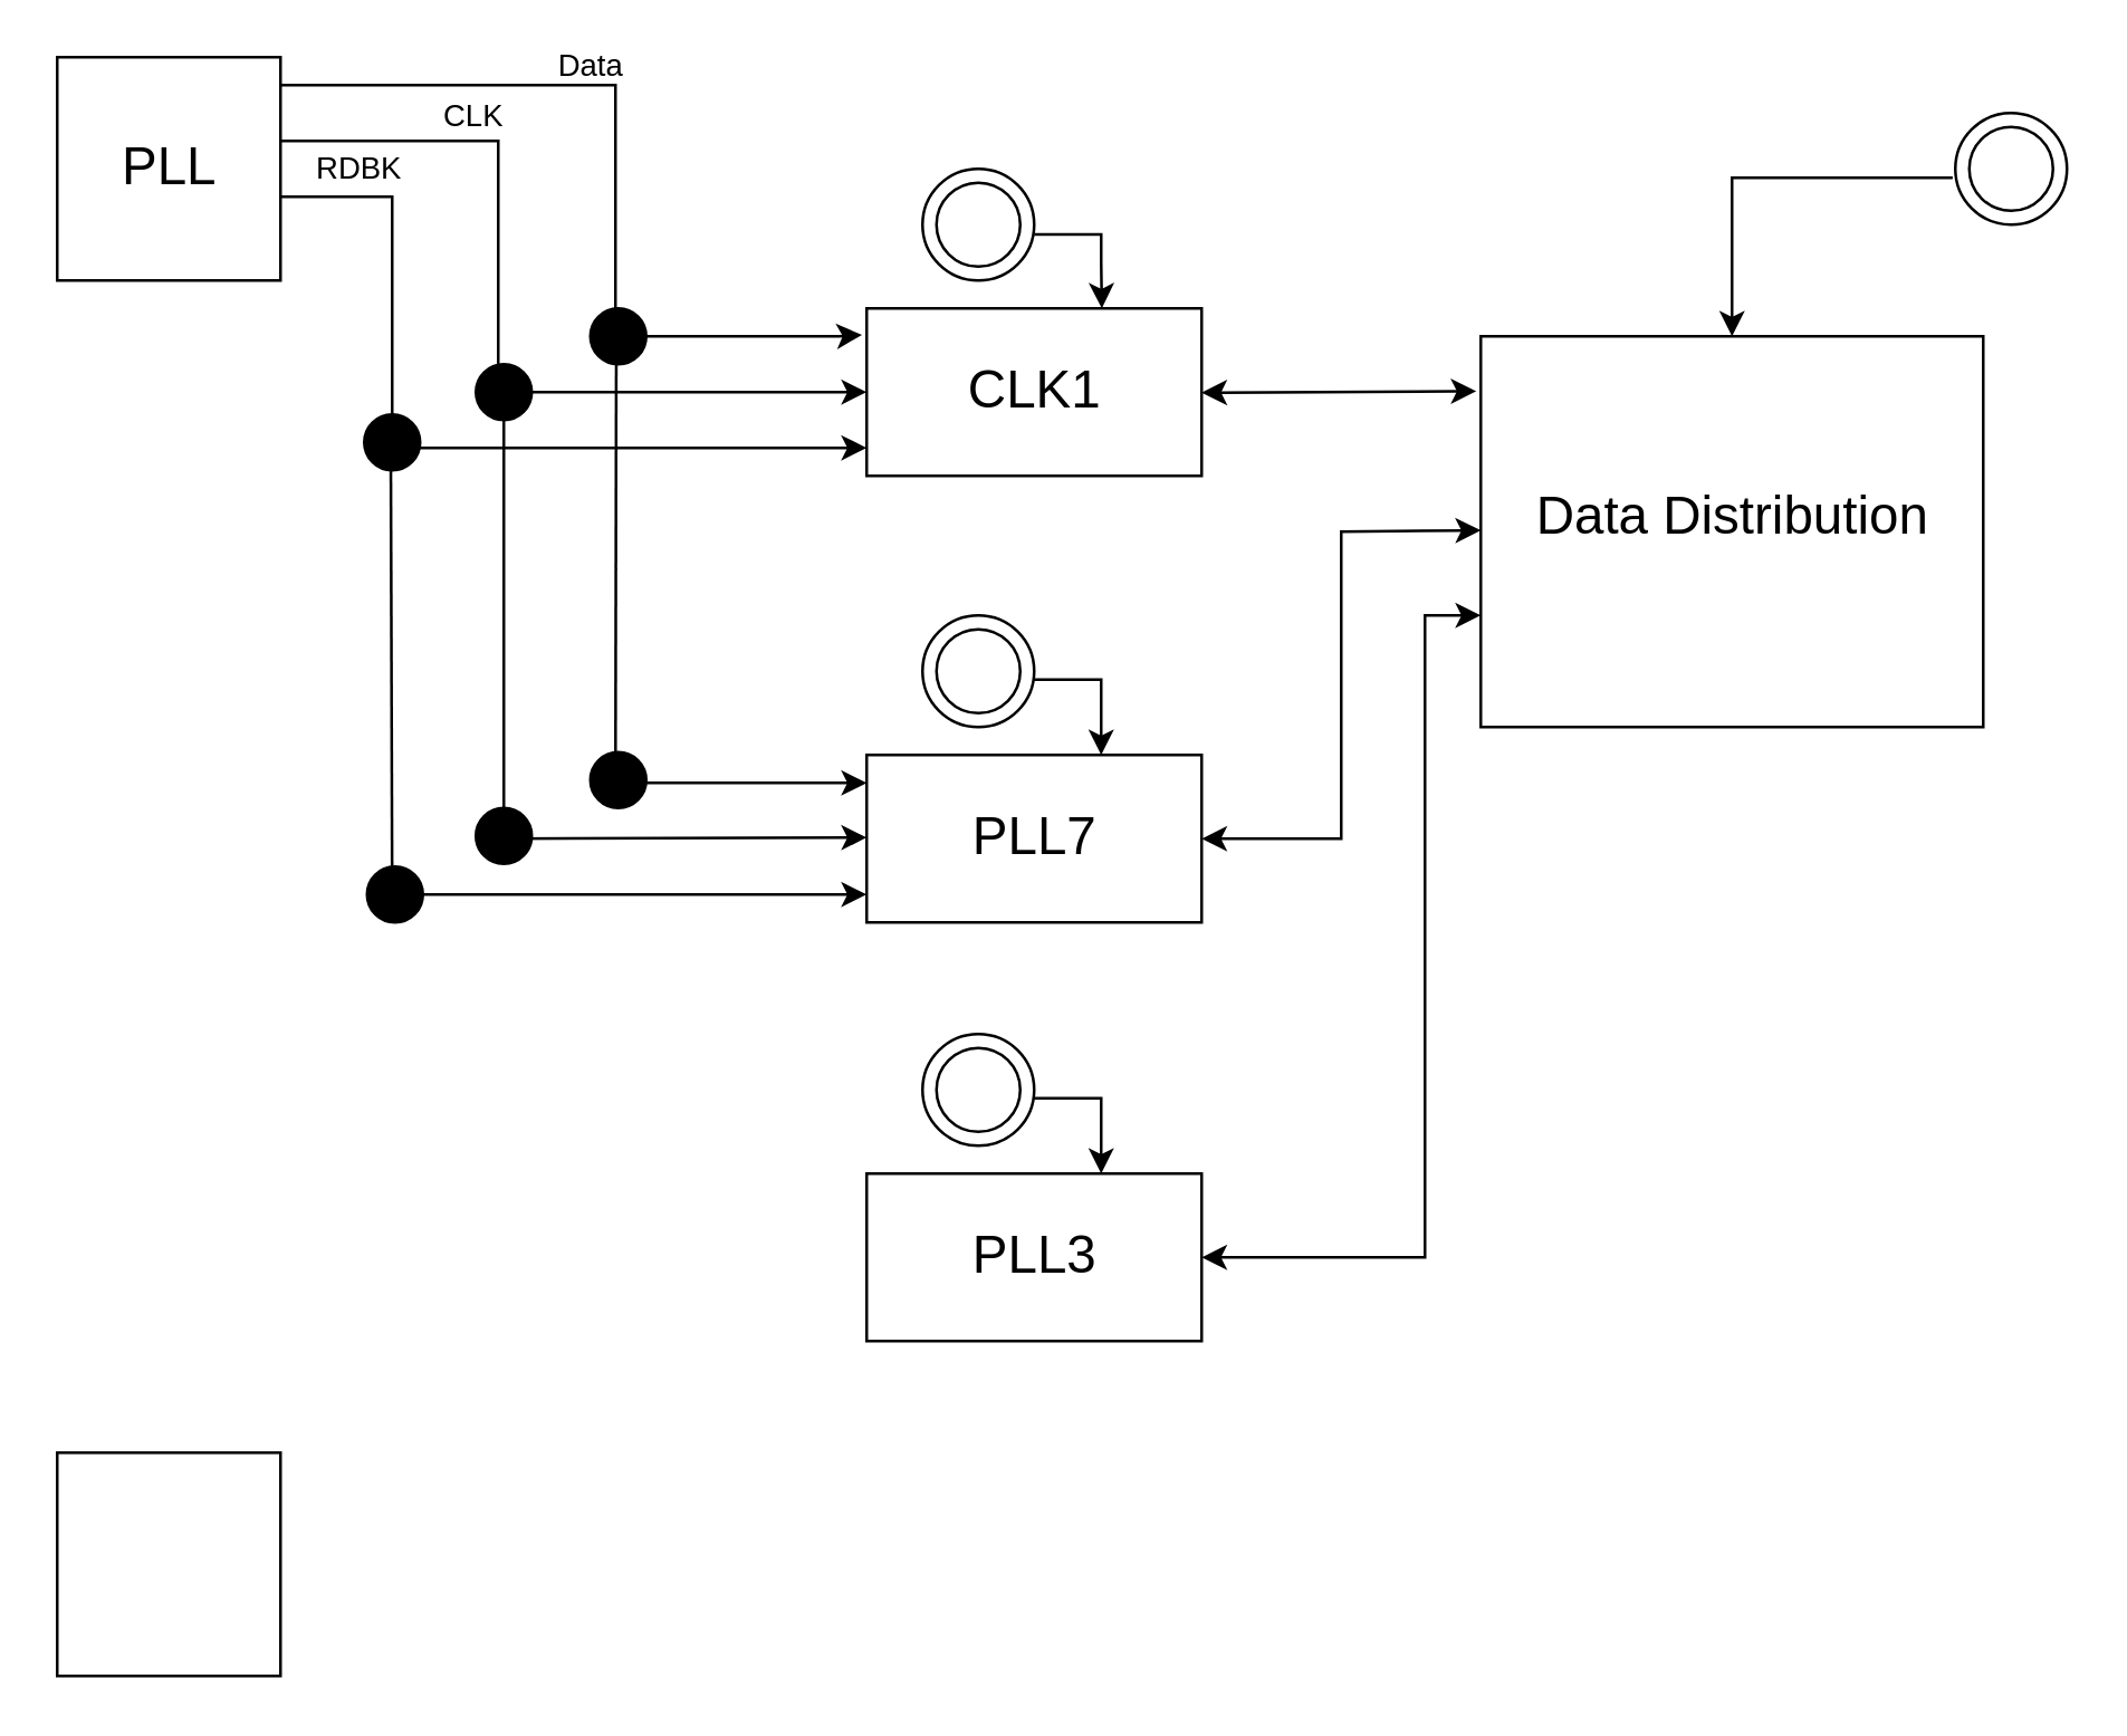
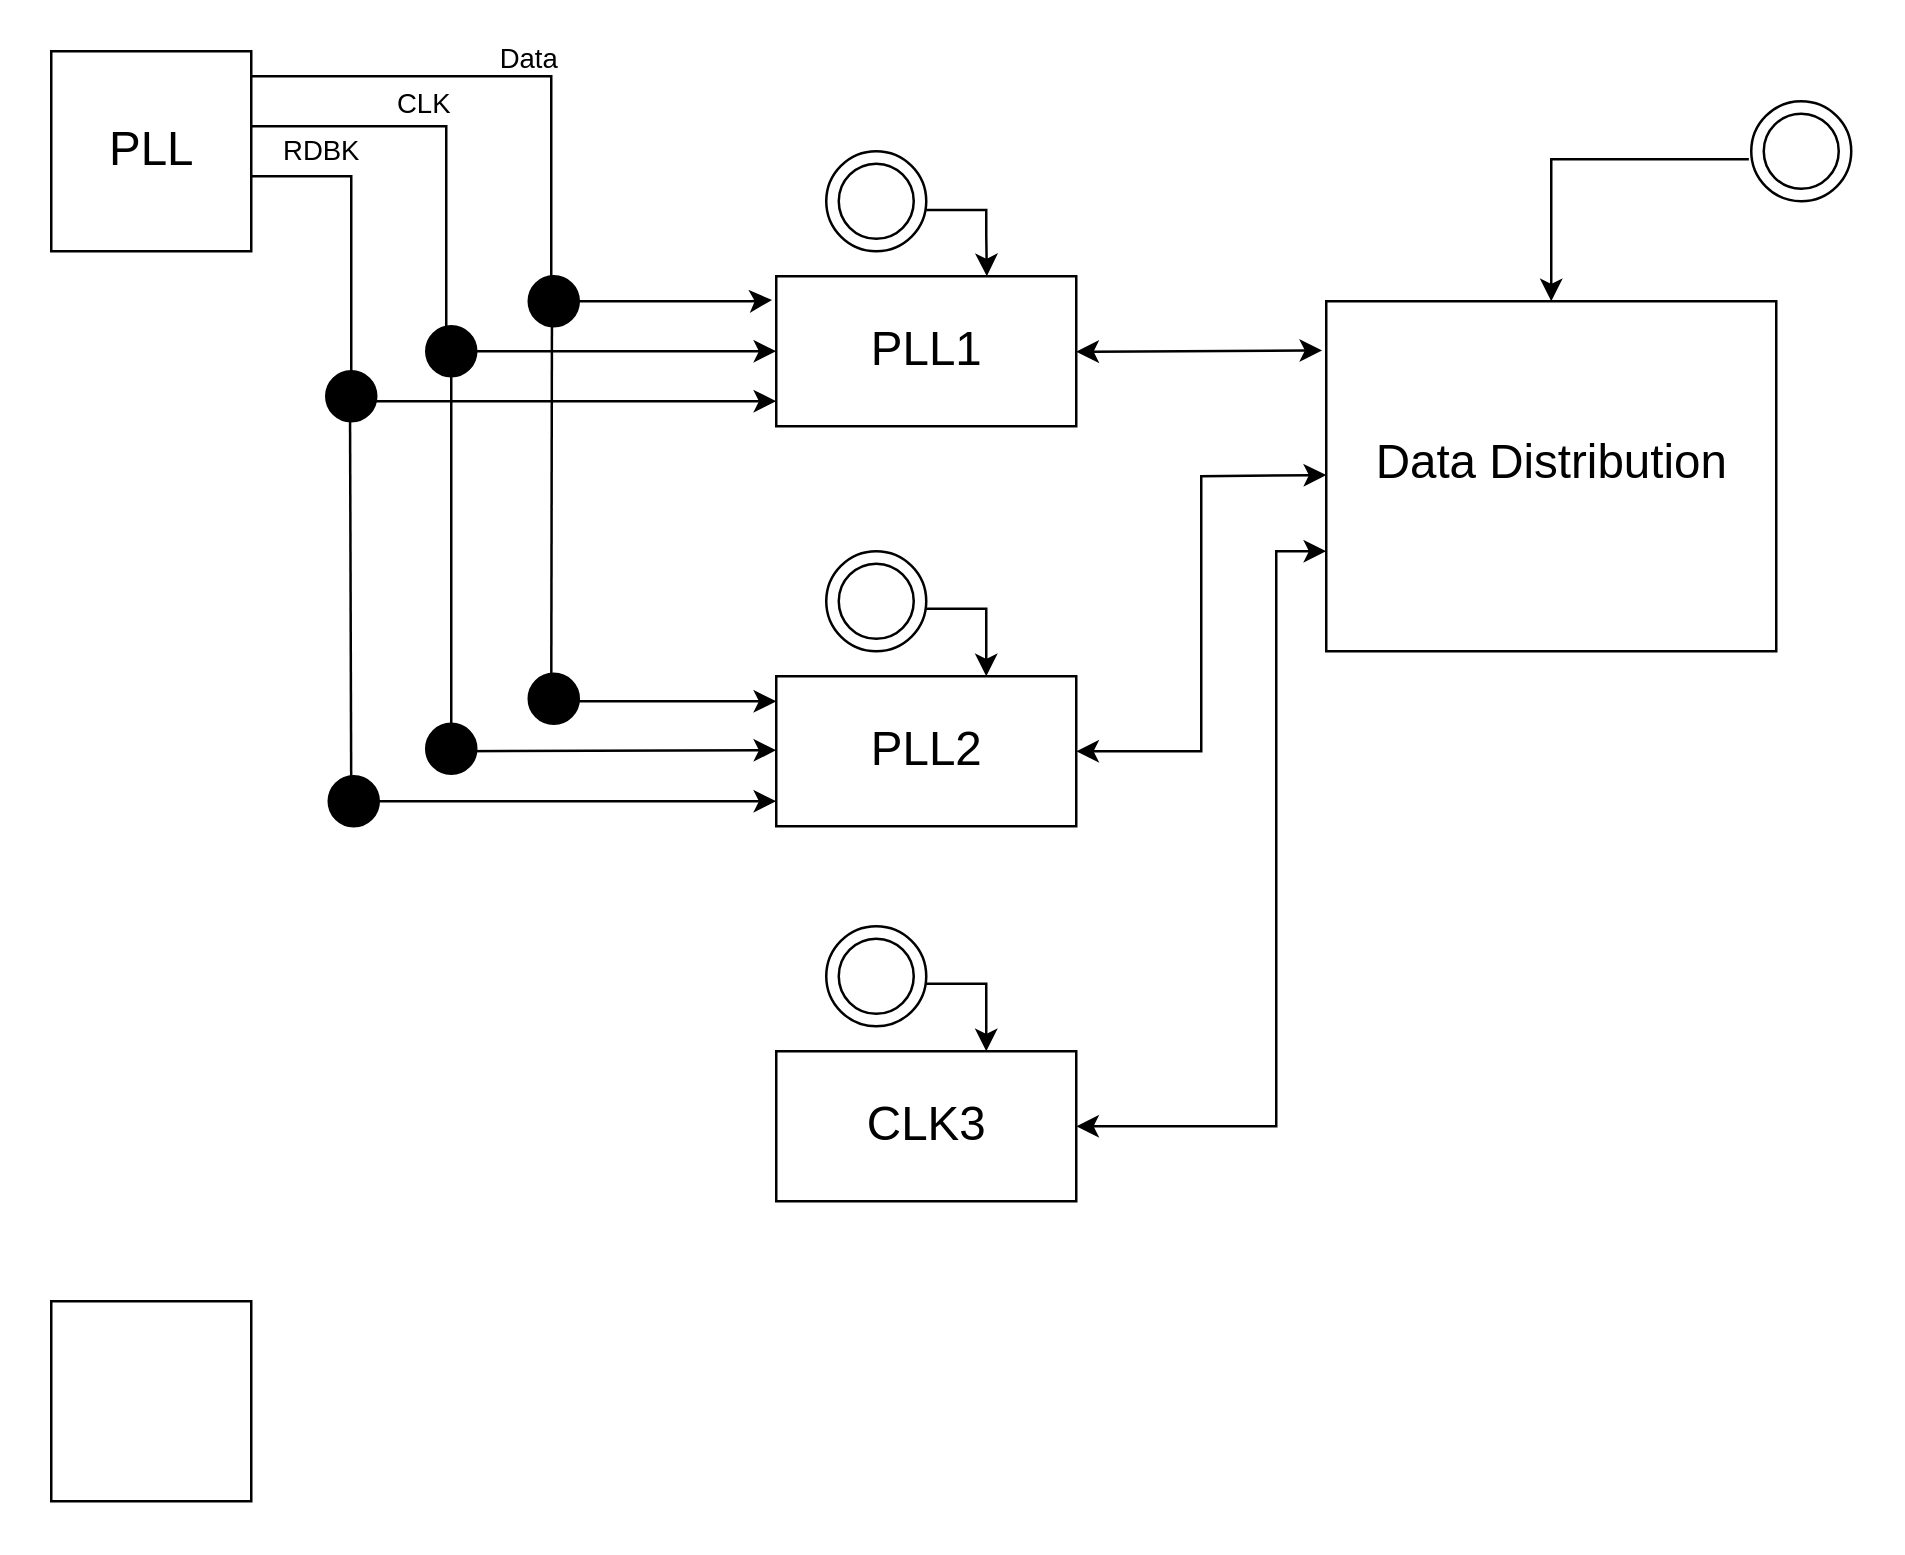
  <mxCell id="0" />
  <mxCell id="1" parent="0" />
  <mxCell id="2" value="" style="edgeStyle=orthogonalEdgeStyle;rounded=0;orthogonalLoop=1;jettySize=auto;html=1;exitX=-0.024;exitY=0.58;exitDx=0;exitDy=0;exitPerimeter=0;" parent="1" source="3" target="4" edge="1"><mxGeometry relative="1" as="geometry"><Array as="points"><mxPoint x="620" y="63" /></Array></mxGeometry></mxCell>
  <mxCell id="3" value="" style="ellipse;whiteSpace=wrap;html=1;aspect=fixed;" parent="1" vertex="1"><mxGeometry x="700" y="40" width="40" height="40" as="geometry" /></mxCell>
  <mxCell id="4" value="" style="rounded=0;whiteSpace=wrap;html=1;" parent="1" vertex="1"><mxGeometry x="530" y="120" width="180" height="140" as="geometry" /></mxCell>
  <mxCell id="5" value="" style="rounded=0;whiteSpace=wrap;html=1;" parent="1" vertex="1"><mxGeometry x="310" y="110" width="120" height="60" as="geometry" /></mxCell>
  <mxCell id="6" value="" style="rounded=0;whiteSpace=wrap;html=1;" parent="1" vertex="1"><mxGeometry x="310" y="270" width="120" height="60" as="geometry" /></mxCell>
  <mxCell id="7" value="" style="rounded=0;whiteSpace=wrap;html=1;" parent="1" vertex="1"><mxGeometry x="310" y="420" width="120" height="60" as="geometry" /></mxCell>
  <mxCell id="8" value="" style="ellipse;whiteSpace=wrap;html=1;aspect=fixed;" parent="1" vertex="1"><mxGeometry x="330" y="60" width="40" height="40" as="geometry" /></mxCell>
  <mxCell id="9" value="" style="ellipse;whiteSpace=wrap;html=1;aspect=fixed;" parent="1" vertex="1"><mxGeometry x="330" y="220" width="40" height="40" as="geometry" /></mxCell>
  <mxCell id="10" value="" style="ellipse;whiteSpace=wrap;html=1;aspect=fixed;" parent="1" vertex="1"><mxGeometry x="330" y="370" width="40" height="40" as="geometry" /></mxCell>
  <mxCell id="11" value="" style="ellipse;whiteSpace=wrap;html=1;aspect=fixed;" parent="1" vertex="1"><mxGeometry x="335" y="65" width="30" height="30" as="geometry" /></mxCell>
  <mxCell id="12" value="" style="ellipse;whiteSpace=wrap;html=1;aspect=fixed;" parent="1" vertex="1"><mxGeometry x="335" y="225" width="30" height="30" as="geometry" /></mxCell>
  <mxCell id="13" value="" style="ellipse;whiteSpace=wrap;html=1;aspect=fixed;" parent="1" vertex="1"><mxGeometry x="335" y="375" width="30" height="30" as="geometry" /></mxCell>
  <mxCell id="14" value="" style="ellipse;whiteSpace=wrap;html=1;aspect=fixed;" parent="1" vertex="1"><mxGeometry x="705" y="45" width="30" height="30" as="geometry" /></mxCell>
  <mxCell id="15" style="edgeStyle=orthogonalEdgeStyle;rounded=0;orthogonalLoop=1;jettySize=auto;html=1;entryX=0.702;entryY=-0.058;entryDx=0;entryDy=0;entryPerimeter=0;" parent="1" edge="1"><mxGeometry relative="1" as="geometry"><mxPoint x="370" y="83.48" as="sourcePoint" /><mxPoint x="394.24" y="110" as="targetPoint" /><Array as="points"><mxPoint x="394" y="83.48" /><mxPoint x="394" y="93.48" /></Array></mxGeometry></mxCell>
  <mxCell id="16" style="edgeStyle=orthogonalEdgeStyle;rounded=0;orthogonalLoop=1;jettySize=auto;html=1;entryX=0.702;entryY=-0.058;entryDx=0;entryDy=0;entryPerimeter=0;" parent="1" edge="1"><mxGeometry relative="1" as="geometry"><mxPoint x="370" y="243" as="sourcePoint" /><mxPoint x="394" y="270" as="targetPoint" /><Array as="points"><mxPoint x="394" y="243" /><mxPoint x="394" y="253" /></Array></mxGeometry></mxCell>
  <mxCell id="17" style="edgeStyle=orthogonalEdgeStyle;rounded=0;orthogonalLoop=1;jettySize=auto;html=1;entryX=0.702;entryY=-0.058;entryDx=0;entryDy=0;entryPerimeter=0;" parent="1" edge="1"><mxGeometry relative="1" as="geometry"><mxPoint x="370" y="393" as="sourcePoint" /><mxPoint x="394" y="420" as="targetPoint" /><Array as="points"><mxPoint x="394" y="393" /><mxPoint x="394" y="403" /></Array></mxGeometry></mxCell>
  <mxCell id="18" value="" style="endArrow=classic;startArrow=classic;html=1;rounded=0;entryX=-0.009;entryY=0.282;entryDx=0;entryDy=0;entryPerimeter=0;" parent="1" edge="1"><mxGeometry width="50" height="50" relative="1" as="geometry"><mxPoint x="430" y="140.18" as="sourcePoint" /><mxPoint x="528.38" y="139.66" as="targetPoint" /></mxGeometry></mxCell>
  <mxCell id="19" value="" style="endArrow=classic;startArrow=classic;html=1;rounded=0;entryX=-0.009;entryY=0.282;entryDx=0;entryDy=0;entryPerimeter=0;exitX=1;exitY=0.5;exitDx=0;exitDy=0;" parent="1" source="6" edge="1"><mxGeometry width="50" height="50" relative="1" as="geometry"><mxPoint x="432" y="190.5" as="sourcePoint" /><mxPoint x="530" y="189.5" as="targetPoint" /><Array as="points"><mxPoint x="480" y="300" /><mxPoint x="480" y="190" /></Array></mxGeometry></mxCell>
  <mxCell id="20" value="" style="endArrow=classic;startArrow=classic;html=1;rounded=0;exitX=1;exitY=0.5;exitDx=0;exitDy=0;" parent="1" source="7" edge="1"><mxGeometry width="50" height="50" relative="1" as="geometry"><mxPoint x="450" y="460" as="sourcePoint" /><mxPoint x="530" y="220" as="targetPoint" /><Array as="points"><mxPoint x="510" y="450" /><mxPoint x="510" y="340" /><mxPoint x="510" y="220" /></Array></mxGeometry></mxCell>
  <mxCell id="21" value="&lt;font style=&quot;font-size: 19px;&quot;&gt;Data Distribution&lt;br&gt;&lt;/font&gt;" style="text;html=1;align=center;verticalAlign=middle;resizable=0;points=[];autosize=1;strokeColor=none;fillColor=none;" parent="1" vertex="1"><mxGeometry x="535" y="165" width="170" height="40" as="geometry" /></mxCell>
- <mxCell id="22" value="&lt;font style=&quot;font-size: 19px;&quot;&gt;CLK1&lt;font style=&quot;font-size: 19px;&quot;&gt;&lt;br&gt;&lt;/font&gt;&lt;/font&gt;" style="text;html=1;align=center;verticalAlign=middle;resizable=0;points=[];autosize=1;strokeColor=none;fillColor=none;" parent="1" vertex="1"><mxGeometry x="335" y="120" width="70" height="40" as="geometry" /></mxCell>
- <mxCell id="23" value="&lt;font style=&quot;font-size: 19px;&quot;&gt;PLL7&lt;font style=&quot;font-size: 19px;&quot;&gt;&lt;br&gt;&lt;/font&gt;&lt;/font&gt;" style="text;html=1;align=center;verticalAlign=middle;resizable=0;points=[];autosize=1;strokeColor=none;fillColor=none;" parent="1" vertex="1"><mxGeometry x="335" y="280" width="70" height="40" as="geometry" /></mxCell>
- <mxCell id="24" value="&lt;font style=&quot;font-size: 19px;&quot;&gt;PLL3&lt;font style=&quot;font-size: 19px;&quot;&gt;&lt;br&gt;&lt;/font&gt;&lt;/font&gt;" style="text;html=1;align=center;verticalAlign=middle;resizable=0;points=[];autosize=1;strokeColor=none;fillColor=none;" parent="1" vertex="1"><mxGeometry x="335" y="430" width="70" height="40" as="geometry" /></mxCell>
+ <mxCell id="22" value="&lt;font style=&quot;font-size: 19px;&quot;&gt;PLL1&lt;font style=&quot;font-size: 19px;&quot;&gt;&lt;br&gt;&lt;/font&gt;&lt;/font&gt;" style="text;html=1;align=center;verticalAlign=middle;resizable=0;points=[];autosize=1;strokeColor=none;fillColor=none;" parent="1" vertex="1"><mxGeometry x="335" y="120" width="70" height="40" as="geometry" /></mxCell>
+ <mxCell id="23" value="&lt;font style=&quot;font-size: 19px;&quot;&gt;PLL2&lt;font style=&quot;font-size: 19px;&quot;&gt;&lt;br&gt;&lt;/font&gt;&lt;/font&gt;" style="text;html=1;align=center;verticalAlign=middle;resizable=0;points=[];autosize=1;strokeColor=none;fillColor=none;" parent="1" vertex="1"><mxGeometry x="335" y="280" width="70" height="40" as="geometry" /></mxCell>
+ <mxCell id="24" value="&lt;font style=&quot;font-size: 19px;&quot;&gt;CLK3&lt;font style=&quot;font-size: 19px;&quot;&gt;&lt;br&gt;&lt;/font&gt;&lt;/font&gt;" style="text;html=1;align=center;verticalAlign=middle;resizable=0;points=[];autosize=1;strokeColor=none;fillColor=none;" parent="1" vertex="1"><mxGeometry x="335" y="430" width="70" height="40" as="geometry" /></mxCell>
  <mxCell id="25" value="" style="whiteSpace=wrap;html=1;aspect=fixed;" parent="1" vertex="1"><mxGeometry x="20" y="520" width="80" height="80" as="geometry" /></mxCell>
  <mxCell id="26" style="edgeStyle=orthogonalEdgeStyle;rounded=0;orthogonalLoop=1;jettySize=auto;html=1;exitX=1;exitY=0.25;exitDx=0;exitDy=0;entryX=-0.014;entryY=0.158;entryDx=0;entryDy=0;entryPerimeter=0;" parent="1" target="5" edge="1"><mxGeometry relative="1" as="geometry"><mxPoint x="100" y="30" as="sourcePoint" /><mxPoint x="300" y="120" as="targetPoint" /><Array as="points"><mxPoint x="220" y="30" /><mxPoint x="220" y="120" /><mxPoint x="300" y="120" /></Array></mxGeometry></mxCell>
  <mxCell id="27" value="Data" style="edgeLabel;html=1;align=center;verticalAlign=middle;resizable=0;points=[];" parent="26" vertex="1" connectable="0"><mxGeometry x="0.045" y="1" relative="1" as="geometry"><mxPoint x="-11" y="-44" as="offset" /></mxGeometry></mxCell>
  <mxCell id="28" value="" style="whiteSpace=wrap;html=1;aspect=fixed;" parent="1" vertex="1"><mxGeometry x="20" y="20" width="80" height="80" as="geometry" /></mxCell>
  <mxCell id="29" value="&lt;font style=&quot;font-size: 19px;&quot;&gt;PLL&lt;font style=&quot;font-size: 19px;&quot;&gt;&lt;br&gt;&lt;/font&gt;&lt;/font&gt;" style="text;html=1;align=center;verticalAlign=middle;resizable=0;points=[];autosize=1;strokeColor=none;fillColor=none;" parent="1" vertex="1"><mxGeometry x="35" y="40" width="50" height="40" as="geometry" /></mxCell>
  <mxCell id="30" value="" style="endArrow=none;html=1;rounded=0;" parent="1" edge="1"><mxGeometry width="50" height="50" relative="1" as="geometry"><mxPoint x="180" y="300" as="sourcePoint" /><mxPoint x="180" y="145" as="targetPoint" /></mxGeometry></mxCell>
  <mxCell id="31" value="" style="endArrow=none;html=1;rounded=0;" parent="1" edge="1"><mxGeometry width="50" height="50" relative="1" as="geometry"><mxPoint x="220" y="280" as="sourcePoint" /><mxPoint x="220.29" y="120" as="targetPoint" /></mxGeometry></mxCell>
  <mxCell id="32" style="edgeStyle=orthogonalEdgeStyle;rounded=0;orthogonalLoop=1;jettySize=auto;html=1;entryX=0;entryY=0.5;entryDx=0;entryDy=0;" parent="1" target="5" edge="1"><mxGeometry relative="1" as="geometry"><mxPoint x="100" y="50" as="sourcePoint" /><mxPoint x="307.5" y="140" as="targetPoint" /><Array as="points"><mxPoint x="178" y="50" /><mxPoint x="178" y="140" /></Array></mxGeometry></mxCell>
  <mxCell id="33" value="CLK" style="edgeLabel;html=1;align=center;verticalAlign=middle;resizable=0;points=[];" parent="32" vertex="1" connectable="0"><mxGeometry x="0.045" y="1" relative="1" as="geometry"><mxPoint x="-11" y="-89" as="offset" /></mxGeometry></mxCell>
  <mxCell id="34" style="edgeStyle=orthogonalEdgeStyle;rounded=0;orthogonalLoop=1;jettySize=auto;html=1;exitX=1;exitY=0.25;exitDx=0;exitDy=0;entryX=0;entryY=0.833;entryDx=0;entryDy=0;entryPerimeter=0;" parent="1" target="5" edge="1"><mxGeometry relative="1" as="geometry"><mxPoint x="100" y="70" as="sourcePoint" /><mxPoint x="280" y="160" as="targetPoint" /><Array as="points"><mxPoint x="140" y="70" /><mxPoint x="140" y="160" /></Array></mxGeometry></mxCell>
  <mxCell id="35" value="RDBK" style="edgeLabel;html=1;align=center;verticalAlign=middle;resizable=0;points=[];" parent="34" vertex="1" connectable="0"><mxGeometry x="0.045" y="1" relative="1" as="geometry"><mxPoint x="-39" y="-99" as="offset" /></mxGeometry></mxCell>
  <mxCell id="36" value="" style="ellipse;whiteSpace=wrap;html=1;fillColor=#000000;" parent="1" vertex="1"><mxGeometry x="170" y="130" width="20" height="20" as="geometry" /></mxCell>
  <mxCell id="37" value="" style="ellipse;whiteSpace=wrap;html=1;fillColor=#000000;" parent="1" vertex="1"><mxGeometry x="211" y="110" width="20" height="20" as="geometry" /></mxCell>
  <mxCell id="38" value="" style="ellipse;whiteSpace=wrap;html=1;fillColor=#000000;" parent="1" vertex="1"><mxGeometry x="130" y="148" width="20" height="20" as="geometry" /></mxCell>
  <mxCell id="39" value="" style="endArrow=none;html=1;rounded=0;" parent="1" edge="1"><mxGeometry width="50" height="50" relative="1" as="geometry"><mxPoint x="140" y="320" as="sourcePoint" /><mxPoint x="139.5" y="160" as="targetPoint" /></mxGeometry></mxCell>
  <mxCell id="40" value="" style="endArrow=classic;html=1;rounded=0;entryX=0;entryY=0.167;entryDx=0;entryDy=0;entryPerimeter=0;" parent="1" target="6" edge="1"><mxGeometry width="50" height="50" relative="1" as="geometry"><mxPoint x="220" y="280" as="sourcePoint" /><mxPoint x="281" y="230" as="targetPoint" /></mxGeometry></mxCell>
  <mxCell id="41" value="" style="endArrow=classic;html=1;rounded=0;entryX=0;entryY=0.167;entryDx=0;entryDy=0;entryPerimeter=0;" parent="1" edge="1"><mxGeometry width="50" height="50" relative="1" as="geometry"><mxPoint x="180" y="300" as="sourcePoint" /><mxPoint x="310" y="299.58" as="targetPoint" /></mxGeometry></mxCell>
  <mxCell id="42" value="" style="endArrow=classic;html=1;rounded=0;entryX=0;entryY=0.167;entryDx=0;entryDy=0;entryPerimeter=0;" parent="1" edge="1"><mxGeometry width="50" height="50" relative="1" as="geometry"><mxPoint x="140" y="320" as="sourcePoint" /><mxPoint x="310" y="320" as="targetPoint" /></mxGeometry></mxCell>
  <mxCell id="43" value="" style="ellipse;whiteSpace=wrap;html=1;fillColor=#000000;" parent="1" vertex="1"><mxGeometry x="131" y="310" width="20" height="20" as="geometry" /></mxCell>
  <mxCell id="44" value="" style="ellipse;whiteSpace=wrap;html=1;fillColor=#000000;" parent="1" vertex="1"><mxGeometry x="170" y="289" width="20" height="20" as="geometry" /></mxCell>
  <mxCell id="45" value="" style="ellipse;whiteSpace=wrap;html=1;fillColor=#000000;" parent="1" vertex="1"><mxGeometry x="211" y="269" width="20" height="20" as="geometry" /></mxCell>
